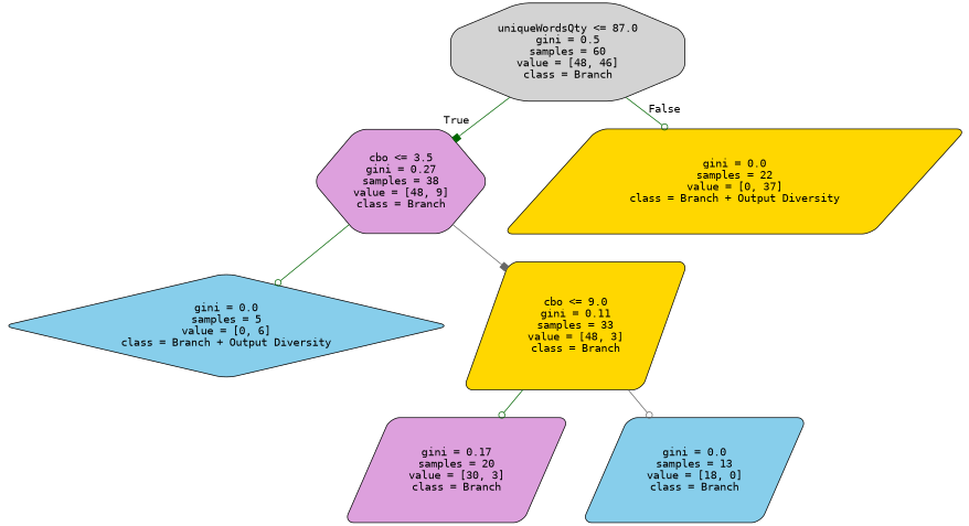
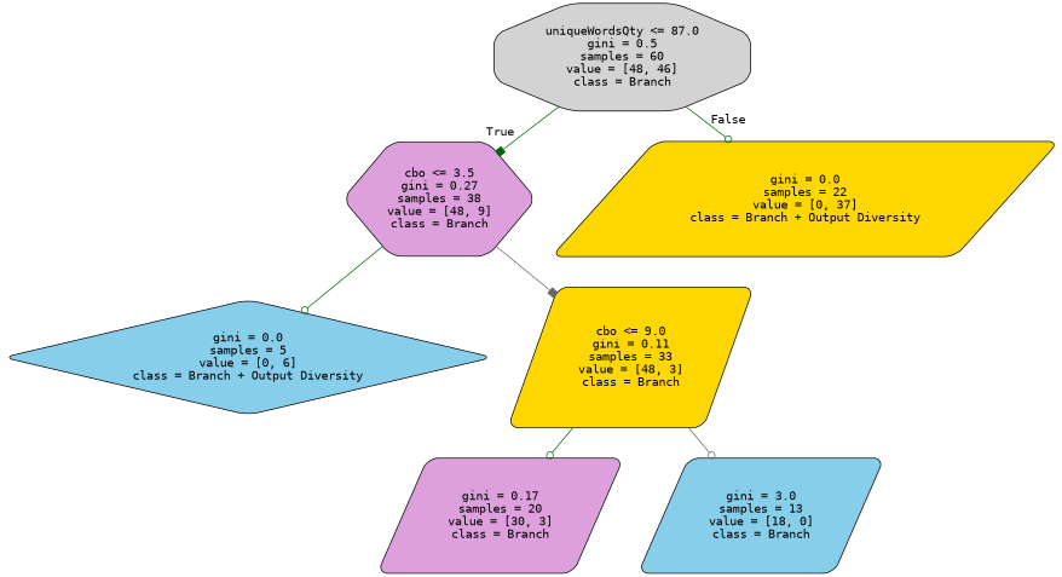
  digraph {
    fontname="DejaVu Sans Mono"
    node [color=black fillcolor=plum fontname="DejaVu Sans Mono" shape=parallelogram style="filled, rounded"]
    edge [fontname="DejaVu Sans Mono" color=darkgreen arrowhead=odot]
    n1 [fillcolor=lightgrey label="uniqueWordsQty <= 87.0\ngini = 0.5\nsamples = 60\nvalue = [48, 46]\nclass = Branch" shape=octagon]
    n2 [label="cbo <= 3.5\ngini = 0.27\nsamples = 38\nvalue = [48, 9]\nclass = Branch" shape=hexagon]
    n3 [fillcolor=gold label="gini = 0.0\nsamples = 22\nvalue = [0, 37]\nclass = Branch + Output Diversity"]
    n4 [fillcolor=skyblue label="gini = 0.0\nsamples = 5\nvalue = [0, 6]\nclass = Branch + Output Diversity" shape=diamond]
    n5 [fillcolor=gold label="cbo <= 9.0\ngini = 0.11\nsamples = 33\nvalue = [48, 3]\nclass = Branch"]
    n6 [label="gini = 0.17\nsamples = 20\nvalue = [30, 3]\nclass = Branch"]
-   n7 [fillcolor=skyblue label="gini = 0.0\nsamples = 13\nvalue = [18, 0]\nclass = Branch"]
+   n7 [fillcolor=skyblue label="gini = 3.0\nsamples = 13\nvalue = [18, 0]\nclass = Branch"]
    n1 -> n2 [headlabel=True labelangle=45 labeldistance=2.5 arrowhead=box]
    n1 -> n3 [headlabel=False labelangle=-45 labeldistance=2.5]
    n2 -> n4
    n2 -> n5 [color=gray40 arrowhead=box]
    n5 -> n6
    n5 -> n7 [color=gray40]
  }
